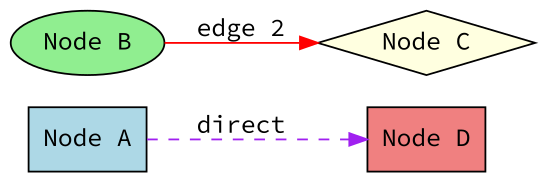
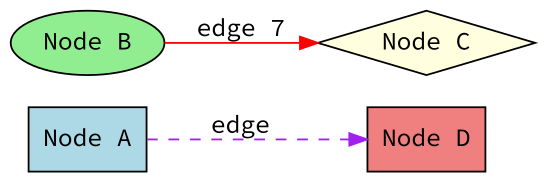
  digraph {
    fontname="Source Code Pro"
    rankdir=LR
    node [fontname="Source Code Pro" shape=box style=filled]
    edge [fontname="Source Code Pro"]
    n1 [fillcolor=lightblue label="Node A"]
    n2 [fillcolor=lightcoral label="Node D"]
    n3 [fillcolor=lightgreen label="Node B" shape=ellipse]
    n4 [fillcolor=lightyellow label="Node C" shape=diamond]
-   n1 -> n2 [color=purple label=direct style=dashed]
-   n3 -> n4 [color=red label="edge 2"]
+   n1 -> n2 [color=purple label="edge" style=dashed]
+   n3 -> n4 [color=red label="edge 7"]
  }
